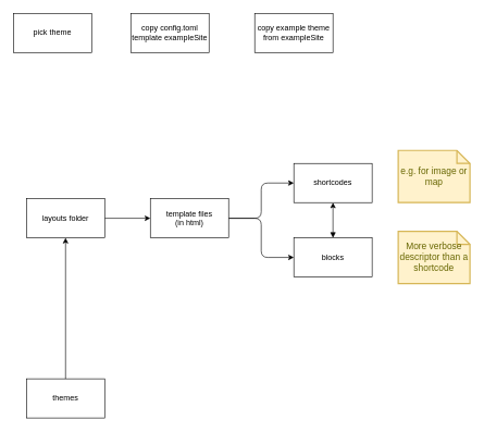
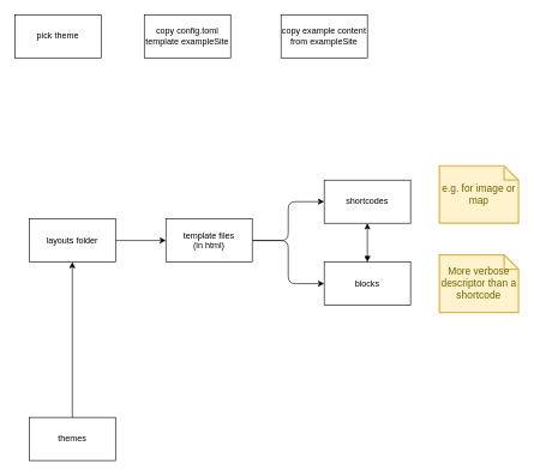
  <mxCell id="0" />
  <mxCell id="1" parent="0" />
  <mxCell id="2" style="edgeStyle=orthogonalEdgeStyle;rounded=1;orthogonalLoop=1;jettySize=auto;html=1;startArrow=none;startFill=0;endArrow=classic;endFill=1;jumpStyle=arc;" edge="1" parent="1" source="4" target="5"><mxGeometry relative="1" as="geometry" /></mxCell>
  <mxCell id="3" style="edgeStyle=orthogonalEdgeStyle;rounded=1;jumpStyle=arc;orthogonalLoop=1;jettySize=auto;html=1;entryX=0;entryY=0.5;entryDx=0;entryDy=0;startArrow=none;startFill=0;endArrow=classic;endFill=1;" edge="1" parent="1" source="4" target="9"><mxGeometry relative="1" as="geometry" /></mxCell>
  <mxCell id="4" value="template files&lt;br&gt;(in html)" style="rounded=0;whiteSpace=wrap;html=1;" vertex="1" parent="1"><mxGeometry x="230" y="304" width="120" height="60" as="geometry" /></mxCell>
  <mxCell id="5" value="shortcodes" style="rounded=0;whiteSpace=wrap;html=1;" vertex="1" parent="1"><mxGeometry x="450" y="250" width="120" height="60" as="geometry" /></mxCell>
  <mxCell id="6" style="edgeStyle=orthogonalEdgeStyle;rounded=1;jumpStyle=arc;orthogonalLoop=1;jettySize=auto;html=1;entryX=0.5;entryY=1;entryDx=0;entryDy=0;startArrow=none;startFill=0;endArrow=classic;endFill=1;" edge="1" parent="1" source="7" target="13"><mxGeometry relative="1" as="geometry" /></mxCell>
  <mxCell id="7" value="themes" style="rounded=0;whiteSpace=wrap;html=1;" vertex="1" parent="1"><mxGeometry x="40" y="580" width="120" height="60" as="geometry" /></mxCell>
  <mxCell id="8" style="edgeStyle=orthogonalEdgeStyle;rounded=0;orthogonalLoop=1;jettySize=auto;html=1;entryX=0.5;entryY=1;entryDx=0;entryDy=0;startArrow=block;startFill=1;" edge="1" parent="1" source="9" target="5"><mxGeometry relative="1" as="geometry" /></mxCell>
  <mxCell id="9" value="blocks" style="rounded=0;whiteSpace=wrap;html=1;" vertex="1" parent="1"><mxGeometry x="450" y="364" width="120" height="60" as="geometry" /></mxCell>
  <mxCell id="10" value="More verbose descriptor than a shortcode" style="shape=note;strokeWidth=2;fontSize=14;size=20;whiteSpace=wrap;html=1;fillColor=#fff2cc;strokeColor=#d6b656;fontColor=#666600;" vertex="1" parent="1"><mxGeometry x="610" y="354" width="110.0" height="80" as="geometry" /></mxCell>
  <mxCell id="11" value="e.g. for image or map" style="shape=note;strokeWidth=2;fontSize=14;size=20;whiteSpace=wrap;html=1;fillColor=#fff2cc;strokeColor=#d6b656;fontColor=#666600;" vertex="1" parent="1"><mxGeometry x="610" y="230" width="110.0" height="80" as="geometry" /></mxCell>
  <mxCell id="12" style="edgeStyle=orthogonalEdgeStyle;rounded=1;jumpStyle=arc;orthogonalLoop=1;jettySize=auto;html=1;entryX=0;entryY=0.5;entryDx=0;entryDy=0;startArrow=none;startFill=0;endArrow=classic;endFill=1;" edge="1" parent="1" source="13" target="4"><mxGeometry relative="1" as="geometry" /></mxCell>
  <mxCell id="13" value="layouts folder" style="rounded=0;whiteSpace=wrap;html=1;" vertex="1" parent="1"><mxGeometry x="40" y="304" width="120" height="60" as="geometry" /></mxCell>
  <mxCell id="14" value="pick theme" style="rounded=0;whiteSpace=wrap;html=1;" vertex="1" parent="1"><mxGeometry x="20" width="120" height="60" as="geometry" y="20" /></mxCell>
  <mxCell id="15" value="copy config.toml template exampleSite" style="rounded=0;whiteSpace=wrap;html=1;" vertex="1" parent="1"><mxGeometry x="200" width="120" height="60" as="geometry" y="20" /></mxCell>
- <mxCell id="16" value="copy example theme from exampleSite" style="rounded=0;whiteSpace=wrap;html=1;" vertex="1" parent="1"><mxGeometry x="390" width="120" height="60" as="geometry" y="20" /></mxCell>
+ <mxCell id="16" value="copy example content from exampleSite" style="rounded=0;whiteSpace=wrap;html=1;" vertex="1" parent="1"><mxGeometry x="390" width="120" height="60" as="geometry" y="20" /></mxCell>
